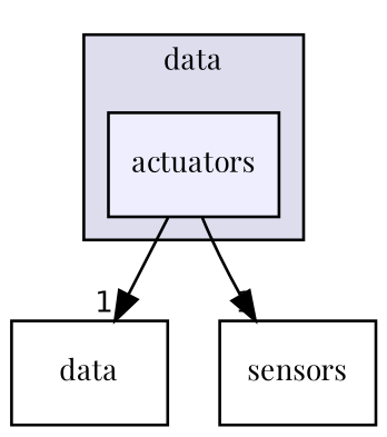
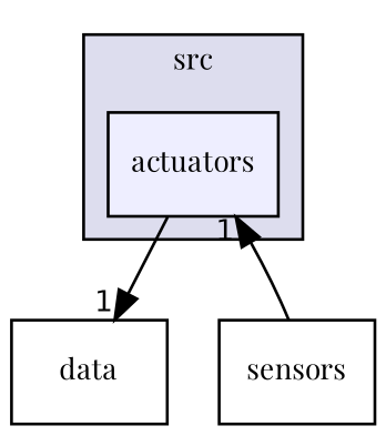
  digraph {
    compound=true
    fontname="Playfair Display"
    node [fontname="Playfair Display" fontsize=10 shape=box]
    edge [fontname="Playfair Display" headlabel=1 labeldistance=1.5 labelfontname=Helvetica labelfontsize=10]
    n1 [fillcolor="#eeeeff" label=actuators pencolor=black style=filled]
    n2 [label=data]
    n3 [label=sensors]
    subgraph cluster_1 {
      bgcolor="#ddddee"
      fontsize=10
-     label=data
+     label=src
      pencolor=black
      n1
    }
    n1 -> n2
-   n1 -> n3
+   n3 -> n1
  }
